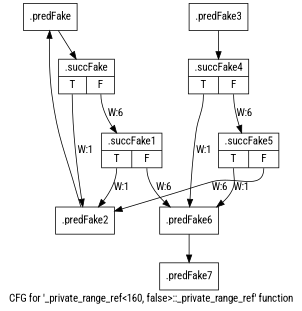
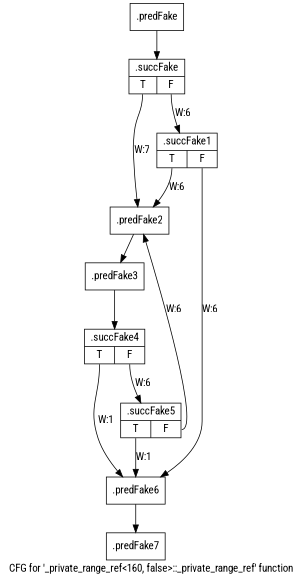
  digraph {
    fontname="Roboto Condensed"
    label="CFG for '_private_range_ref\<160, false\>::_private_range_ref' function"
    node [fontname="Roboto Condensed" shape=record filename="/mnt/xilinx/Vitis_HLS/2021.2/include/etc/ap_private.h" linenumber=6324]
    edge [fontname="Roboto Condensed"]
    n1 [label="{.predFake}" filename="" linenumber=""]
    n2 [label="{.succFake|{<s0>T|<s1>F}}"]
    n3 [label="{.predFake2}"]
    n4 [label="{.succFake1|{<s0>T|<s1>F}}"]
    n5 [label="{.predFake3}"]
    n6 [label="{.predFake6}" linenumber=6328]
    n7 [label="{.succFake4|{<s0>T|<s1>F}}" linenumber=6328]
    n8 [label="{.succFake5|{<s0>T|<s1>F}}" linenumber=6328]
    n9 [label="{.predFake7}" linenumber=6328]
    n1 -> n2 [execusionnum=5 filename="/mnt/xilinx/Vitis_HLS/2021.2/include/etc/ap_private.h"]
-   n2 -> n3 [label="W:1" tailport=s0]
+   n2 -> n3 [label="W:7" tailport=s0]
    n2 -> n4 [execusionnum=5 filename="/mnt/xilinx/Vitis_HLS/2021.2/include/etc/ap_private.h" label="W:6" tailport=s1]
-   n3 -> n1 [execusionnum=0 filename="/mnt/xilinx/Vitis_HLS/2021.2/include/etc/ap_private.h"]
-   n4 -> n3 [label="W:1" tailport=s0]
+   n3 -> n5 [execusionnum=0 filename="/mnt/xilinx/Vitis_HLS/2021.2/include/etc/ap_private.h"]
+   n4 -> n3 [label="W:6" tailport=s0]
    n4 -> n6 [label="W:6" tailport=s1]
    n5 -> n7 [execusionnum=5 filename="/mnt/xilinx/Vitis_HLS/2021.2/include/etc/ap_private.h"]
    n6 -> n9 [execusionnum=0 filename="/mnt/xilinx/Vitis_HLS/2021.2/include/etc/ap_private.h"]
    n7 -> n6 [label="W:1" tailport=s0]
    n7 -> n8 [execusionnum=5 filename="/mnt/xilinx/Vitis_HLS/2021.2/include/etc/ap_private.h" label="W:6" tailport=s1]
    n8 -> n3 [label="W:6" tailport=s1]
    n8 -> n6 [label="W:1" tailport=s0]
  }
